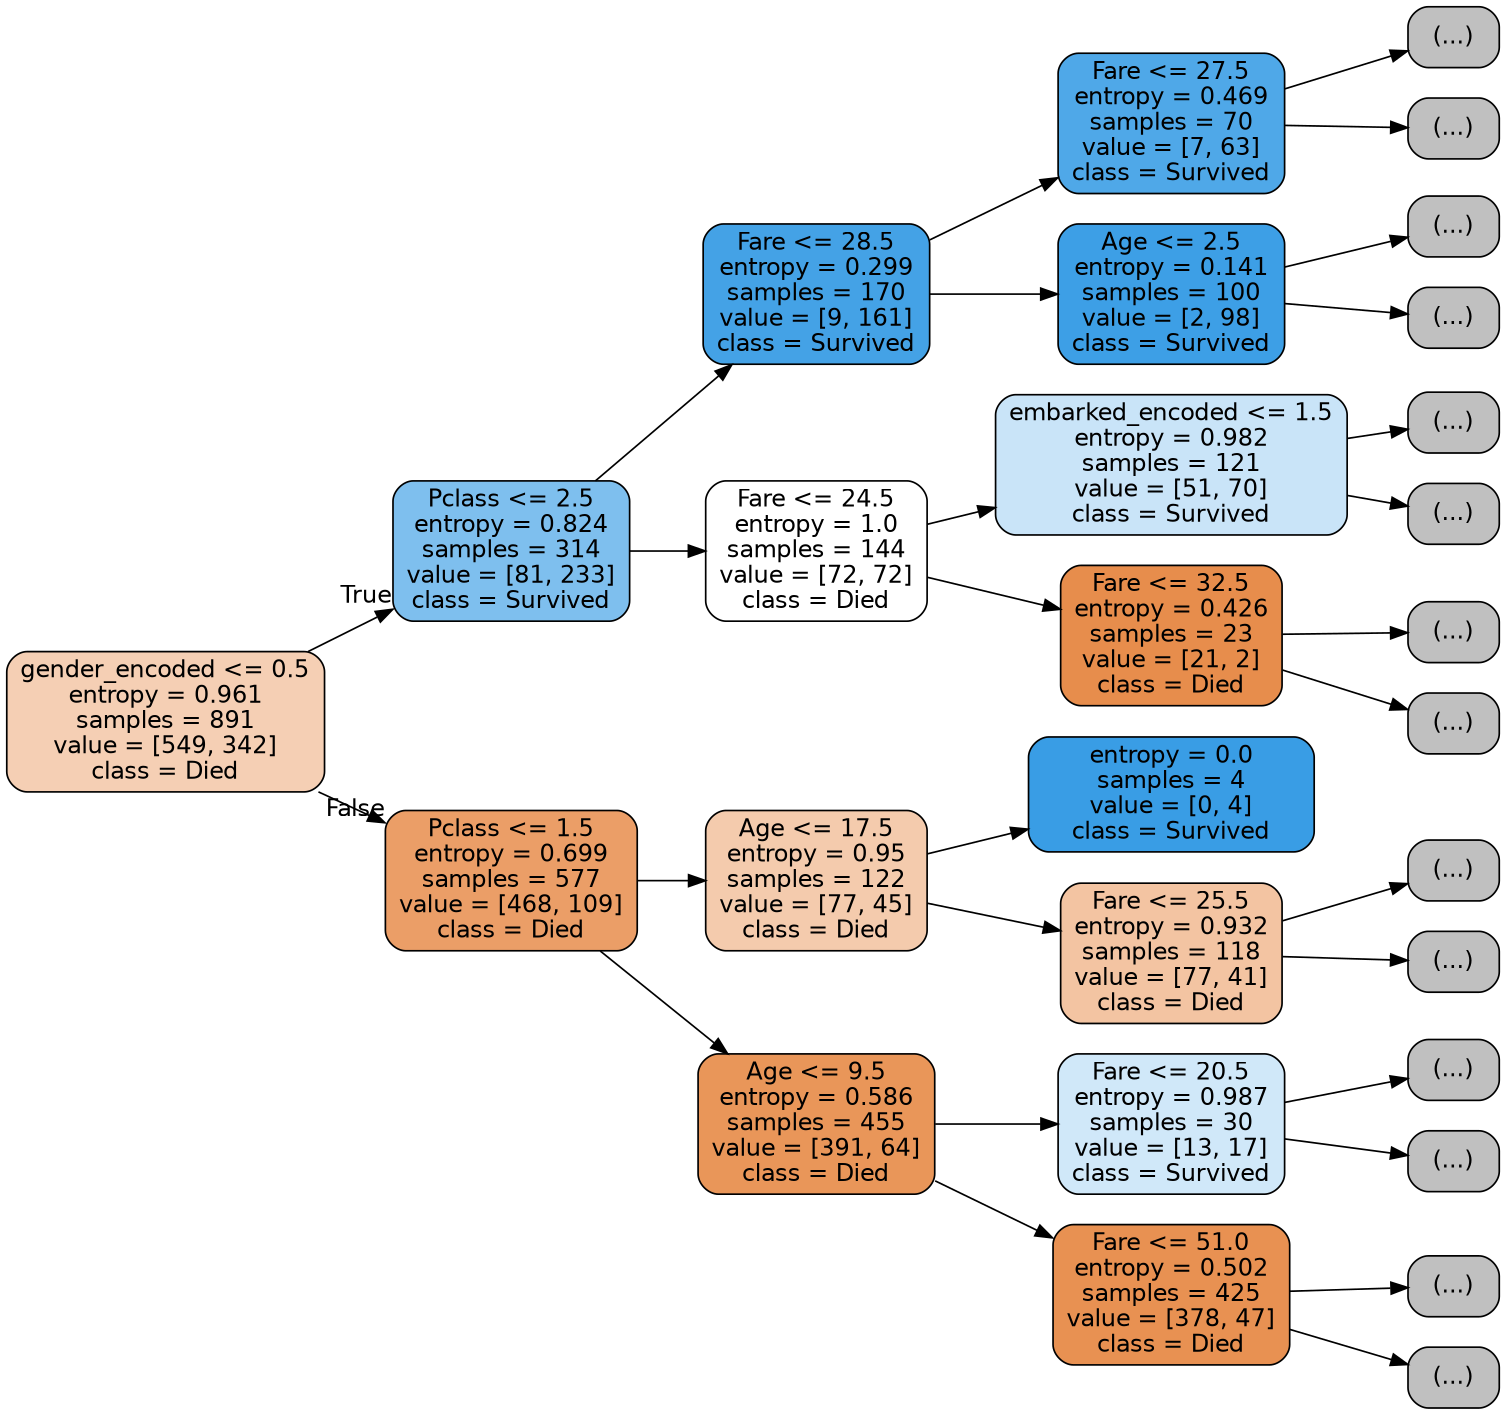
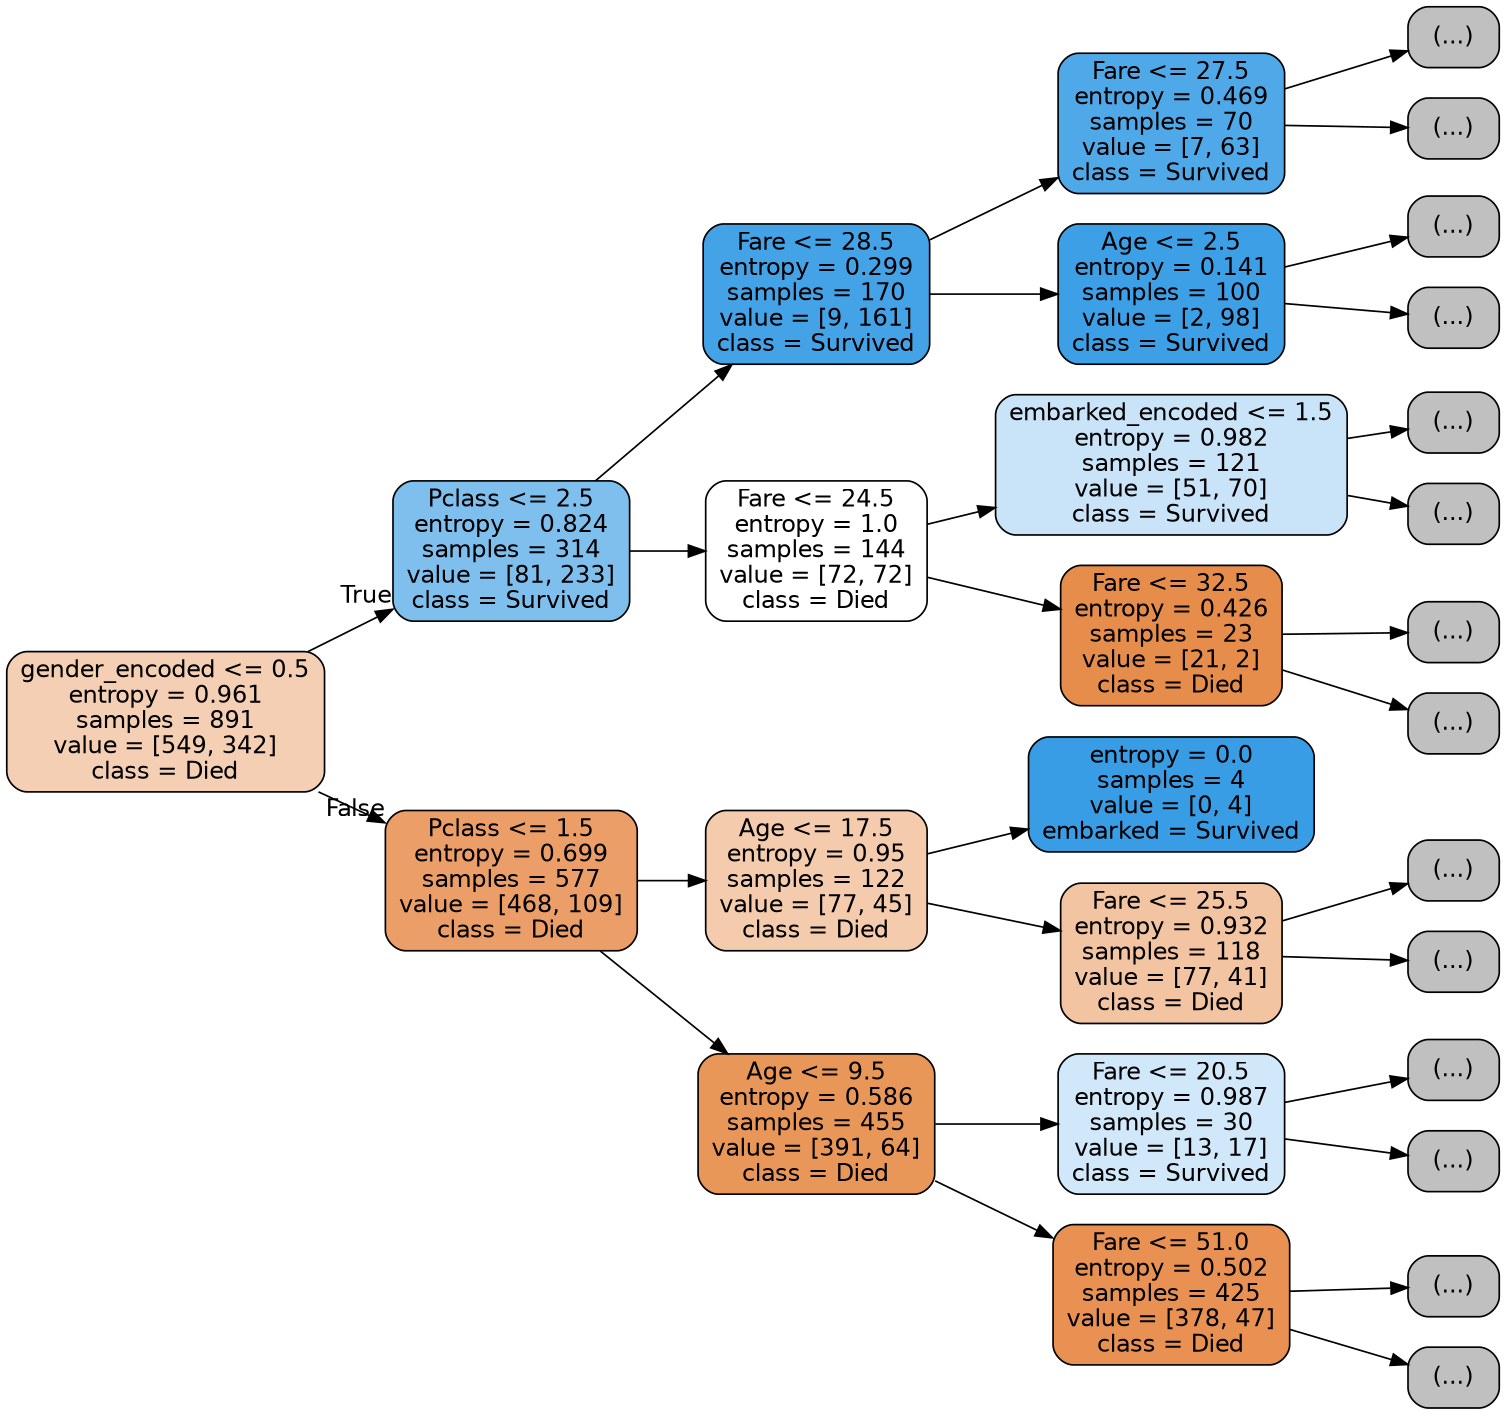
  digraph {
    rankdir=LR
    node [color=black fillcolor="#C0C0C0" fontname=helvetica shape=box style="filled, rounded"]
    edge [fontname=helvetica]
    n1 [fillcolor="#f5cfb4" label="gender_encoded <= 0.5\nentropy = 0.961\nsamples = 891\nvalue = [549, 342]\nclass = Died"]
    n2 [fillcolor="#7ebfee" label="Pclass <= 2.5\nentropy = 0.824\nsamples = 314\nvalue = [81, 233]\nclass = Survived"]
    n3 [fillcolor="#eb9e67" label="Pclass <= 1.5\nentropy = 0.699\nsamples = 577\nvalue = [468, 109]\nclass = Died"]
    n4 [fillcolor="#44a2e6" label="Fare <= 28.5\nentropy = 0.299\nsamples = 170\nvalue = [9, 161]\nclass = Survived"]
    n5 [fillcolor="#ffffff" label="Fare <= 24.5\nentropy = 1.0\nsamples = 144\nvalue = [72, 72]\nclass = Died"]
    n6 [fillcolor="#4fa8e8" label="Fare <= 27.5\nentropy = 0.469\nsamples = 70\nvalue = [7, 63]\nclass = Survived"]
    n7 [fillcolor="#3d9fe6" label="Age <= 2.5\nentropy = 0.141\nsamples = 100\nvalue = [2, 98]\nclass = Survived"]
    n8 [label="(...)"]
    n9 [label="(...)"]
    n10 [label="(...)"]
    n11 [label="(...)"]
    n12 [fillcolor="#c9e4f8" label="embarked_encoded <= 1.5\nentropy = 0.982\nsamples = 121\nvalue = [51, 70]\nclass = Survived"]
    n13 [fillcolor="#e78d4c" label="Fare <= 32.5\nentropy = 0.426\nsamples = 23\nvalue = [21, 2]\nclass = Died"]
    n14 [label="(...)"]
    n15 [label="(...)"]
    n16 [label="(...)"]
    n17 [label="(...)"]
    n18 [fillcolor="#f4cbad" label="Age <= 17.5\nentropy = 0.95\nsamples = 122\nvalue = [77, 45]\nclass = Died"]
    n19 [fillcolor="#e99659" label="Age <= 9.5\nentropy = 0.586\nsamples = 455\nvalue = [391, 64]\nclass = Died"]
-   n20 [fillcolor="#399de5" label="entropy = 0.0\nsamples = 4\nvalue = [0, 4]\nclass = Survived"]
+   n20 [fillcolor="#399de5" label="entropy = 0.0\nsamples = 4\nvalue = [0, 4]\nembarked = Survived"]
    n21 [fillcolor="#f3c4a2" label="Fare <= 25.5\nentropy = 0.932\nsamples = 118\nvalue = [77, 41]\nclass = Died"]
    n22 [label="(...)"]
    n23 [label="(...)"]
    n24 [fillcolor="#d0e8f9" label="Fare <= 20.5\nentropy = 0.987\nsamples = 30\nvalue = [13, 17]\nclass = Survived"]
    n25 [fillcolor="#e89152" label="Fare <= 51.0\nentropy = 0.502\nsamples = 425\nvalue = [378, 47]\nclass = Died"]
    n26 [label="(...)"]
    n27 [label="(...)"]
    n28 [label="(...)"]
    n29 [label="(...)"]
    n1 -> n2 [headlabel=True labelangle=45 labeldistance=2.5]
    n1 -> n3 [headlabel=False labelangle=-45 labeldistance=2.5]
    n2 -> n4
    n2 -> n5
    n3 -> n18
    n3 -> n19
    n4 -> n6
    n4 -> n7
    n5 -> n12
    n5 -> n13
    n6 -> n8
    n6 -> n9
    n7 -> n10
    n7 -> n11
    n12 -> n14
    n12 -> n15
    n13 -> n16
    n13 -> n17
    n18 -> n20
    n18 -> n21
    n19 -> n24
    n19 -> n25
    n21 -> n22
    n21 -> n23
    n24 -> n26
    n24 -> n27
    n25 -> n28
    n25 -> n29
  }
